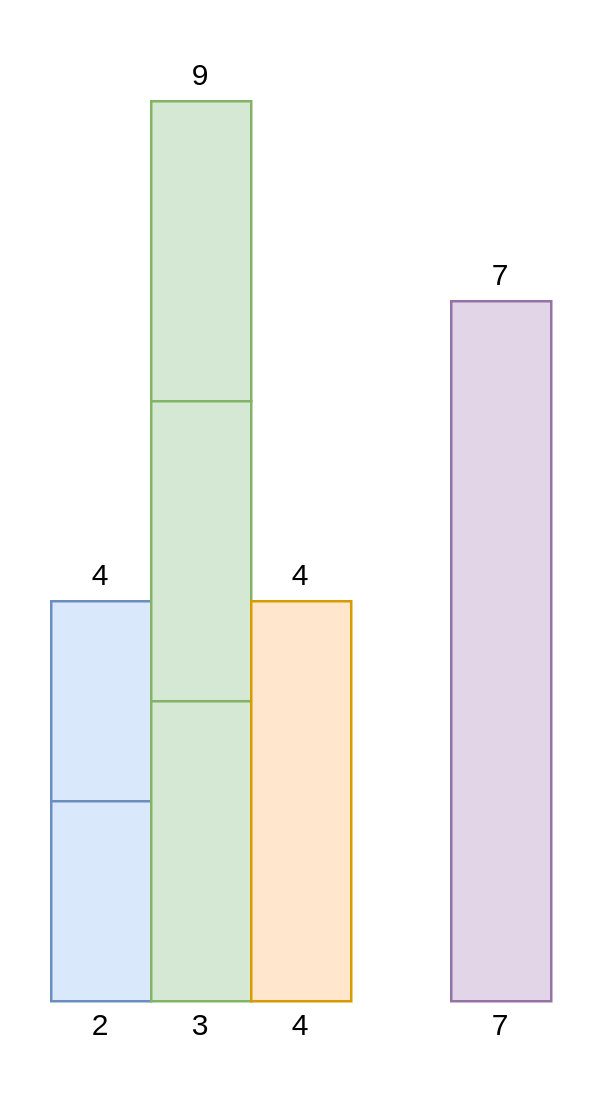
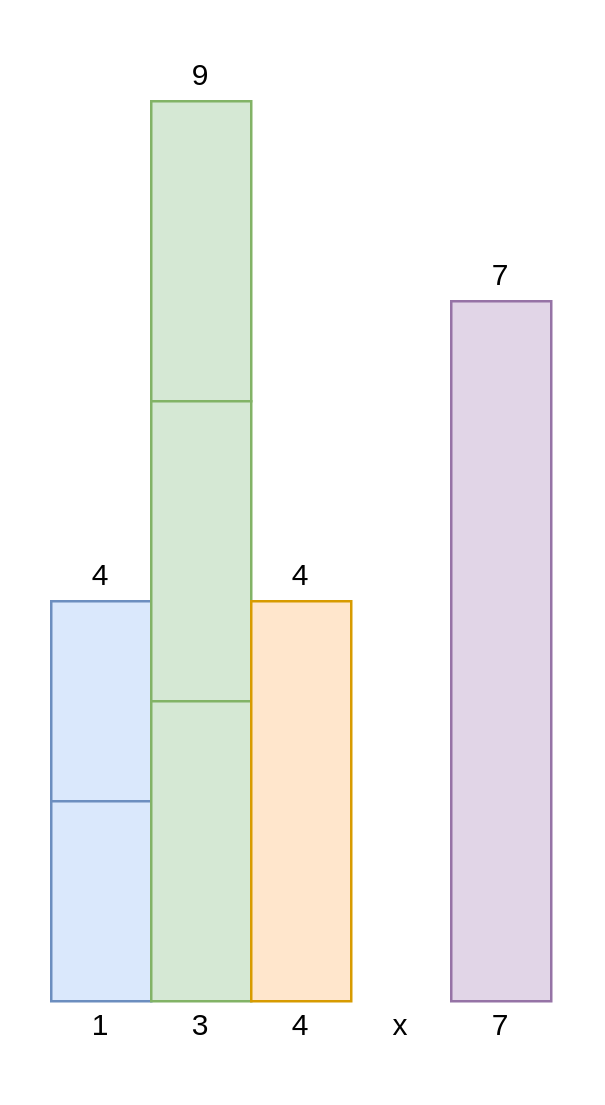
  <mxCell id="0" />
  <mxCell id="1" parent="0" />
  <mxCell id="2" value="" style="rounded=0;whiteSpace=wrap;html=1;fillColor=#dae8fc;strokeColor=#6c8ebf;" vertex="1" parent="1"><mxGeometry x="20" y="240" width="40" height="80" as="geometry" /></mxCell>
  <mxCell id="3" value="" style="rounded=0;whiteSpace=wrap;html=1;fillColor=#dae8fc;strokeColor=#6c8ebf;" vertex="1" parent="1"><mxGeometry x="20" y="320" width="40" height="80" as="geometry" /></mxCell>
  <mxCell id="4" value="" style="rounded=0;whiteSpace=wrap;html=1;fillColor=#d5e8d4;strokeColor=#82b366;" vertex="1" parent="1"><mxGeometry x="60" y="40" width="40" height="120" as="geometry" /></mxCell>
  <mxCell id="5" value="" style="rounded=0;whiteSpace=wrap;html=1;fillColor=#d5e8d4;strokeColor=#82b366;" vertex="1" parent="1"><mxGeometry x="60" y="160" width="40" height="120" as="geometry" /></mxCell>
  <mxCell id="6" value="" style="rounded=0;whiteSpace=wrap;html=1;fillColor=#d5e8d4;strokeColor=#82b366;" vertex="1" parent="1"><mxGeometry x="60" y="280" width="40" height="120" as="geometry" /></mxCell>
  <mxCell id="7" value="" style="rounded=0;whiteSpace=wrap;html=1;fillColor=#ffe6cc;strokeColor=#d79b00;" vertex="1" parent="1"><mxGeometry x="100" y="240" width="40" height="160" as="geometry" /></mxCell>
- <mxCell id="8" value="2" style="text;html=1;strokeColor=none;fillColor=none;align=center;verticalAlign=middle;whiteSpace=wrap;rounded=0;" vertex="1" parent="1"><mxGeometry x="20" y="400" width="40" height="20" as="geometry" /></mxCell>
+ <mxCell id="8" value="1" style="text;html=1;strokeColor=none;fillColor=none;align=center;verticalAlign=middle;whiteSpace=wrap;rounded=0;" vertex="1" parent="1"><mxGeometry x="20" y="400" width="40" height="20" as="geometry" /></mxCell>
  <mxCell id="9" value="3" style="text;html=1;strokeColor=none;fillColor=none;align=center;verticalAlign=middle;whiteSpace=wrap;rounded=0;" vertex="1" parent="1"><mxGeometry x="60" y="400" width="40" height="20" as="geometry" /></mxCell>
  <mxCell id="10" value="4" style="text;html=1;strokeColor=none;fillColor=none;align=center;verticalAlign=middle;whiteSpace=wrap;rounded=0;" vertex="1" parent="1"><mxGeometry x="100" y="400" width="40" height="20" as="geometry" /></mxCell>
  <mxCell id="11" value="4" style="text;html=1;strokeColor=none;fillColor=none;align=center;verticalAlign=middle;whiteSpace=wrap;rounded=0;" vertex="1" parent="1"><mxGeometry x="20" y="220" width="40" height="20" as="geometry" /></mxCell>
  <mxCell id="12" value="9" style="text;html=1;strokeColor=none;fillColor=none;align=center;verticalAlign=middle;whiteSpace=wrap;rounded=0;" vertex="1" parent="1"><mxGeometry x="60" y="20" width="40" height="20" as="geometry" /></mxCell>
  <mxCell id="13" value="4" style="text;html=1;strokeColor=none;fillColor=none;align=center;verticalAlign=middle;whiteSpace=wrap;rounded=0;" vertex="1" parent="1"><mxGeometry x="100" y="220" width="40" height="20" as="geometry" /></mxCell>
  <mxCell id="14" value="" style="rounded=0;whiteSpace=wrap;html=1;fillColor=#e1d5e7;strokeColor=#9673a6;" vertex="1" parent="1"><mxGeometry x="180" y="120" width="40" height="280" as="geometry" /></mxCell>
+ <mxCell id="15" value="x" style="text;html=1;strokeColor=none;fillColor=none;align=center;verticalAlign=middle;whiteSpace=wrap;rounded=0;" vertex="1" parent="1"><mxGeometry x="140" y="400" width="40" height="20" as="geometry" /></mxCell>
  <mxCell id="16" value="7" style="text;html=1;strokeColor=none;fillColor=none;align=center;verticalAlign=middle;whiteSpace=wrap;rounded=0;" vertex="1" parent="1"><mxGeometry x="180" y="400" width="40" height="20" as="geometry" /></mxCell>
  <mxCell id="17" value="7" style="text;html=1;strokeColor=none;fillColor=none;align=center;verticalAlign=middle;whiteSpace=wrap;rounded=0;" vertex="1" parent="1"><mxGeometry x="180" y="100" width="40" height="20" as="geometry" /></mxCell>
